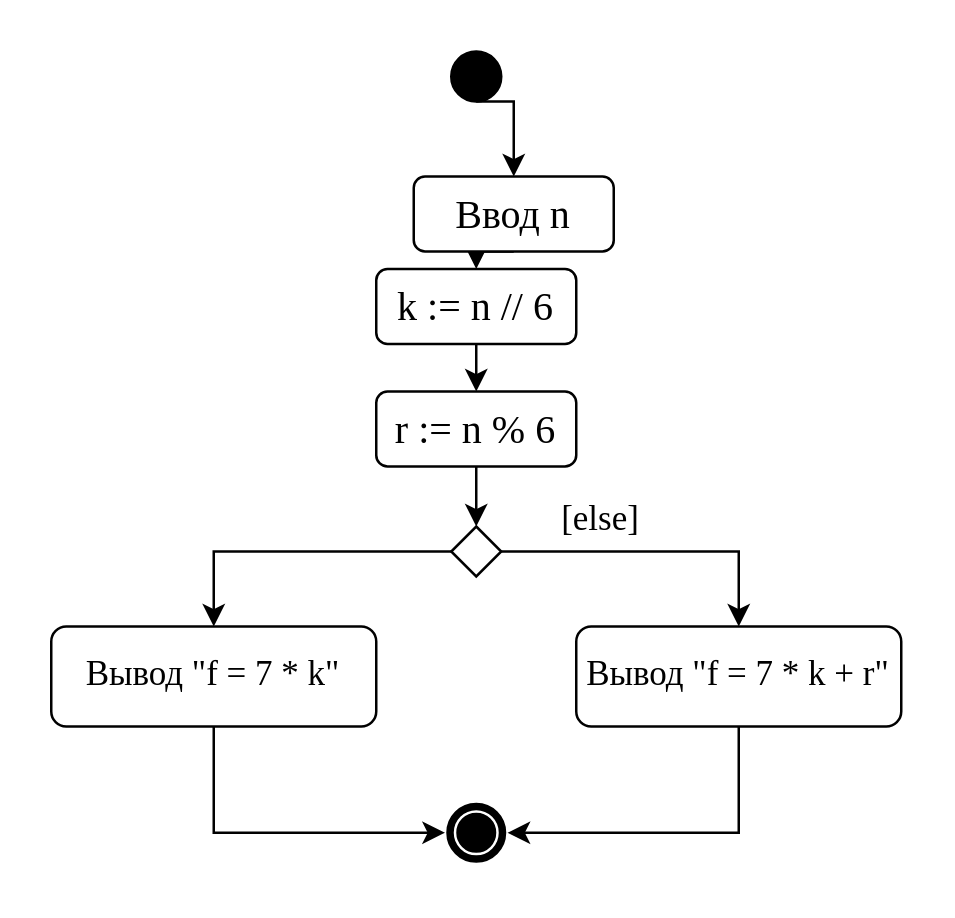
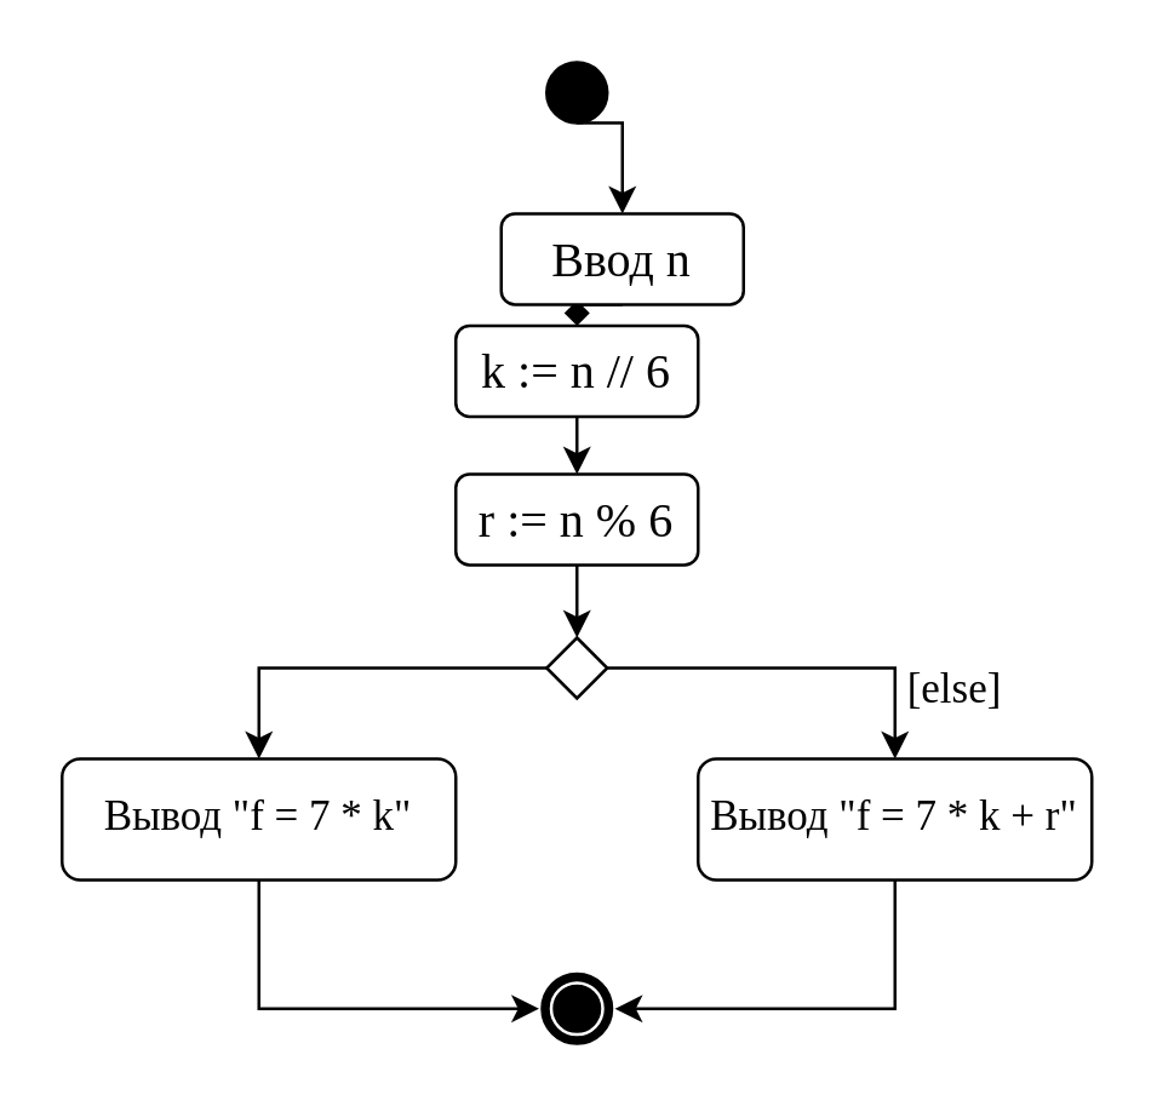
  <mxCell id="0" />
  <mxCell id="1" parent="0" />
  <mxCell id="2" style="edgeStyle=orthogonalEdgeStyle;rounded=0;orthogonalLoop=1;jettySize=auto;html=1;exitX=0.5;exitY=1;exitDx=0;exitDy=0;entryX=0.5;entryY=0;entryDx=0;entryDy=0;" edge="1" parent="1" source="3" target="6"><mxGeometry relative="1" as="geometry" /></mxCell>
  <mxCell id="3" value="" style="ellipse;whiteSpace=wrap;html=1;aspect=fixed;fillColor=#000000;" vertex="1" parent="1"><mxGeometry x="180" y="20" width="20" height="20" as="geometry" /></mxCell>
  <mxCell id="4" value="" style="ellipse;shape=doubleEllipse;whiteSpace=wrap;html=1;aspect=fixed;fillColor=#000000;strokeColor=#ffffff;direction=south;" vertex="1" parent="1"><mxGeometry x="177.5" y="320" width="25" height="25" as="geometry" /></mxCell>
- <mxCell id="5" style="edgeStyle=orthogonalEdgeStyle;rounded=0;orthogonalLoop=1;jettySize=auto;html=1;exitX=0.5;exitY=1;exitDx=0;exitDy=0;entryX=0.5;entryY=0;entryDx=0;entryDy=0;" edge="1" parent="1" source="6" target="13"><mxGeometry relative="1" as="geometry" /></mxCell>
+ <mxCell id="5" style="edgeStyle=orthogonalEdgeStyle;rounded=0;orthogonalLoop=1;jettySize=auto;html=1;exitX=0.5;exitY=1;exitDx=0;exitDy=0;entryX=0.5;entryY=0;entryDx=0;entryDy=0;endArrow=diamond;" edge="1" parent="1" source="6" target="13"><mxGeometry relative="1" as="geometry" /></mxCell>
  <mxCell id="6" value="&lt;font style=&quot;font-size: 16px;&quot; face=&quot;Times New Roman&quot;&gt;Ввод n&lt;/font&gt;" style="rounded=1;whiteSpace=wrap;html=1;" vertex="1" parent="1"><mxGeometry x="165" y="70" width="80" height="30" as="geometry" /></mxCell>
  <mxCell id="7" style="edgeStyle=orthogonalEdgeStyle;rounded=0;orthogonalLoop=1;jettySize=auto;html=1;exitX=0.5;exitY=1;exitDx=0;exitDy=0;" edge="1" parent="1" source="8" target="11"><mxGeometry relative="1" as="geometry" /></mxCell>
  <mxCell id="8" value="&lt;font face=&quot;Times New Roman&quot;&gt;&lt;span style=&quot;font-size: 16px;&quot;&gt;r := n % 6&lt;/span&gt;&lt;/font&gt;" style="rounded=1;whiteSpace=wrap;html=1;" vertex="1" parent="1"><mxGeometry x="150" y="156" width="80" height="30" as="geometry" /></mxCell>
  <mxCell id="9" style="edgeStyle=orthogonalEdgeStyle;rounded=0;orthogonalLoop=1;jettySize=auto;html=1;exitX=0;exitY=0.5;exitDx=0;exitDy=0;entryX=0.5;entryY=0;entryDx=0;entryDy=0;" edge="1" parent="1" source="11" target="17"><mxGeometry relative="1" as="geometry" /></mxCell>
  <mxCell id="10" style="edgeStyle=orthogonalEdgeStyle;rounded=0;orthogonalLoop=1;jettySize=auto;html=1;exitX=1;exitY=0.5;exitDx=0;exitDy=0;entryX=0.5;entryY=0;entryDx=0;entryDy=0;" edge="1" parent="1" source="11" target="15"><mxGeometry relative="1" as="geometry" /></mxCell>
  <mxCell id="11" value="" style="rhombus;whiteSpace=wrap;html=1;" vertex="1" parent="1"><mxGeometry x="180" y="210" width="20" height="20" as="geometry" /></mxCell>
  <mxCell id="12" style="edgeStyle=orthogonalEdgeStyle;rounded=0;orthogonalLoop=1;jettySize=auto;html=1;exitX=0.5;exitY=1;exitDx=0;exitDy=0;entryX=0.5;entryY=0;entryDx=0;entryDy=0;" edge="1" parent="1" source="13" target="8"><mxGeometry relative="1" as="geometry" /></mxCell>
  <mxCell id="13" value="&lt;font face=&quot;Times New Roman&quot;&gt;&lt;span style=&quot;font-size: 16px;&quot;&gt;k := n // 6&lt;/span&gt;&lt;/font&gt;" style="rounded=1;whiteSpace=wrap;html=1;" vertex="1" parent="1"><mxGeometry x="150" y="107" width="80" height="30" as="geometry" /></mxCell>
  <mxCell id="14" style="edgeStyle=orthogonalEdgeStyle;rounded=0;orthogonalLoop=1;jettySize=auto;html=1;exitX=0.5;exitY=1;exitDx=0;exitDy=0;entryX=0.5;entryY=0;entryDx=0;entryDy=0;" edge="1" parent="1" source="15" target="4"><mxGeometry relative="1" as="geometry" /></mxCell>
  <mxCell id="15" value="&lt;font style=&quot;font-size: 14px;&quot; face=&quot;Times New Roman&quot;&gt;&lt;font style=&quot;font-size: 14px;&quot;&gt;Вывод &quot;&lt;/font&gt;f = 7 * k + r&lt;font style=&quot;font-size: 14px;&quot;&gt;&quot;&lt;/font&gt;&lt;/font&gt;" style="rounded=1;whiteSpace=wrap;html=1;" vertex="1" parent="1"><mxGeometry x="230" y="250" width="130" height="40" as="geometry" /></mxCell>
  <mxCell id="16" style="edgeStyle=orthogonalEdgeStyle;rounded=0;orthogonalLoop=1;jettySize=auto;html=1;exitX=0.5;exitY=1;exitDx=0;exitDy=0;entryX=0.5;entryY=1;entryDx=0;entryDy=0;" edge="1" parent="1" source="17" target="4"><mxGeometry relative="1" as="geometry" /></mxCell>
  <mxCell id="17" value="&lt;font style=&quot;font-size: 14px;&quot; face=&quot;Times New Roman&quot;&gt;&lt;font style=&quot;font-size: 14px;&quot;&gt;Вывод &quot;&lt;/font&gt;f = 7 * k&lt;font style=&quot;font-size: 14px;&quot;&gt;&quot;&lt;/font&gt;&lt;/font&gt;" style="rounded=1;whiteSpace=wrap;html=1;" vertex="1" parent="1"><mxGeometry x="20" y="250" width="130" height="40" as="geometry" /></mxCell>
- <mxCell id="18" value="&lt;font style=&quot;font-size: 14px;&quot; face=&quot;Times New Roman&quot;&gt;[else]&lt;/font&gt;" style="text;html=1;strokeColor=none;fillColor=none;align=center;verticalAlign=middle;whiteSpace=wrap;rounded=0;" vertex="1" parent="1"><mxGeometry x="210" y="193" width="60" height="30" as="geometry" /></mxCell>
+ <mxCell id="18" value="&lt;font style=&quot;font-size: 14px;&quot; face=&quot;Times New Roman&quot;&gt;[else]&lt;/font&gt;" style="text;html=1;strokeColor=none;fillColor=none;align=center;verticalAlign=middle;whiteSpace=wrap;rounded=0;" vertex="1" parent="1"><mxGeometry x="285" y="213" width="60" height="30" as="geometry" /></mxCell>
